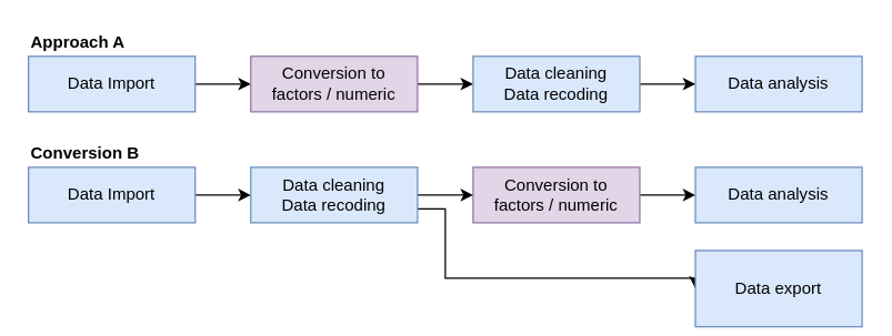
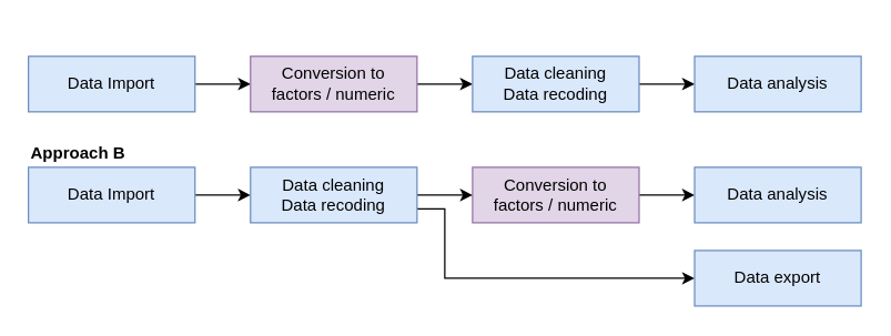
  <mxCell id="0" />
  <mxCell id="1" parent="0" />
  <mxCell id="2" style="edgeStyle=orthogonalEdgeStyle;rounded=0;orthogonalLoop=1;jettySize=auto;html=1;exitX=1;exitY=0.5;exitDx=0;exitDy=0;entryX=0;entryY=0.5;entryDx=0;entryDy=0;" parent="1" source="3" target="5" edge="1"><mxGeometry relative="1" as="geometry" /></mxCell>
  <mxCell id="3" value="Data Import" style="rounded=0;whiteSpace=wrap;html=1;fillColor=#dae8fc;strokeColor=#6c8ebf;" parent="1" vertex="1"><mxGeometry x="20" y="40" width="120" height="40" as="geometry" /></mxCell>
  <mxCell id="4" style="edgeStyle=orthogonalEdgeStyle;rounded=0;orthogonalLoop=1;jettySize=auto;html=1;exitX=1;exitY=0.5;exitDx=0;exitDy=0;" parent="1" source="5" target="7" edge="1"><mxGeometry relative="1" as="geometry" /></mxCell>
  <mxCell id="5" value="Conversion to &lt;br&gt;factors / numeric" style="rounded=0;whiteSpace=wrap;html=1;fillColor=#e1d5e7;strokeColor=#9673a6;" parent="1" vertex="1"><mxGeometry x="180" y="40" width="120" height="40" as="geometry" /></mxCell>
  <mxCell id="6" style="edgeStyle=orthogonalEdgeStyle;rounded=0;orthogonalLoop=1;jettySize=auto;html=1;exitX=1;exitY=0.5;exitDx=0;exitDy=0;" parent="1" source="7" target="8" edge="1"><mxGeometry relative="1" as="geometry" /></mxCell>
  <mxCell id="7" value="Data cleaning&lt;br&gt;Data recoding" style="rounded=0;whiteSpace=wrap;html=1;fillColor=#dae8fc;strokeColor=#6c8ebf;" parent="1" vertex="1"><mxGeometry x="340" y="40" width="120" height="40" as="geometry" /></mxCell>
  <mxCell id="8" value="Data analysis" style="rounded=0;whiteSpace=wrap;html=1;fillColor=#dae8fc;strokeColor=#6c8ebf;" parent="1" vertex="1"><mxGeometry x="500" y="40" width="120" height="40" as="geometry" /></mxCell>
  <mxCell id="9" style="edgeStyle=orthogonalEdgeStyle;rounded=0;orthogonalLoop=1;jettySize=auto;html=1;exitX=1;exitY=0.5;exitDx=0;exitDy=0;entryX=0;entryY=0.5;entryDx=0;entryDy=0;" parent="1" source="10" target="15" edge="1"><mxGeometry relative="1" as="geometry" /></mxCell>
  <mxCell id="10" value="Data Import" style="rounded=0;whiteSpace=wrap;html=1;fillColor=#dae8fc;strokeColor=#6c8ebf;" parent="1" vertex="1"><mxGeometry x="20" y="120" width="120" height="40" as="geometry" /></mxCell>
  <mxCell id="11" style="edgeStyle=orthogonalEdgeStyle;rounded=0;orthogonalLoop=1;jettySize=auto;html=1;exitX=1;exitY=0.5;exitDx=0;exitDy=0;entryX=0;entryY=0.5;entryDx=0;entryDy=0;" parent="1" source="12" target="16" edge="1"><mxGeometry relative="1" as="geometry" /></mxCell>
  <mxCell id="12" value="Conversion to &lt;br&gt;factors / numeric" style="rounded=0;whiteSpace=wrap;html=1;fillColor=#e1d5e7;strokeColor=#9673a6;" parent="1" vertex="1"><mxGeometry x="340" y="120" width="120" height="40" as="geometry" /></mxCell>
  <mxCell id="13" style="edgeStyle=orthogonalEdgeStyle;rounded=0;orthogonalLoop=1;jettySize=auto;html=1;exitX=1;exitY=0.5;exitDx=0;exitDy=0;entryX=0;entryY=0.5;entryDx=0;entryDy=0;" parent="1" source="15" target="12" edge="1"><mxGeometry relative="1" as="geometry" /></mxCell>
  <mxCell id="14" style="edgeStyle=orthogonalEdgeStyle;rounded=0;orthogonalLoop=1;jettySize=auto;html=1;exitX=1;exitY=0.75;exitDx=0;exitDy=0;entryX=0;entryY=0.5;entryDx=0;entryDy=0;" edge="1" parent="1" source="15" target="19"><mxGeometry relative="1" as="geometry"><Array as="points"><mxPoint x="320" y="150" /><mxPoint x="320" y="200" /></Array></mxGeometry></mxCell>
  <mxCell id="15" value="Data cleaning&lt;br&gt;Data recoding" style="rounded=0;whiteSpace=wrap;html=1;fillColor=#dae8fc;strokeColor=#6c8ebf;" parent="1" vertex="1"><mxGeometry x="180" y="120" width="120" height="40" as="geometry" /></mxCell>
  <mxCell id="16" value="Data analysis" style="rounded=0;whiteSpace=wrap;html=1;fillColor=#dae8fc;strokeColor=#6c8ebf;" parent="1" vertex="1"><mxGeometry x="500" y="120" width="120" height="40" as="geometry" /></mxCell>
- <mxCell id="17" value="Approach A" style="text;html=1;strokeColor=none;fillColor=none;align=left;verticalAlign=middle;whiteSpace=wrap;rounded=0;fontStyle=1" parent="1" vertex="1"><mxGeometry x="20" y="20" width="120" height="20" as="geometry" /></mxCell>
- <mxCell id="18" value="Conversion B" style="text;html=1;strokeColor=none;fillColor=none;align=left;verticalAlign=middle;whiteSpace=wrap;rounded=0;fontStyle=1" parent="1" vertex="1"><mxGeometry x="20" y="100" width="120" height="20" as="geometry" /></mxCell>
- <mxCell id="19" value="Data export" style="rounded=0;whiteSpace=wrap;html=1;fillColor=#dae8fc;strokeColor=#6c8ebf;" parent="1" vertex="1"><mxGeometry x="500" y="180" width="120" height="55" as="geometry" /></mxCell>
+ <mxCell id="18" value="Approach B" style="text;html=1;strokeColor=none;fillColor=none;align=left;verticalAlign=middle;whiteSpace=wrap;rounded=0;fontStyle=1" parent="1" vertex="1"><mxGeometry x="20" y="100" width="120" height="20" as="geometry" /></mxCell>
+ <mxCell id="19" value="Data export" style="rounded=0;whiteSpace=wrap;html=1;fillColor=#dae8fc;strokeColor=#6c8ebf;" parent="1" vertex="1"><mxGeometry x="500" y="180" width="120" height="40" as="geometry" /></mxCell>
